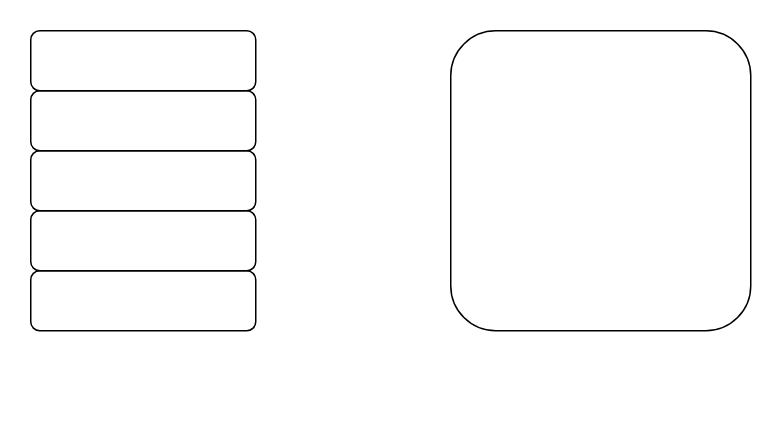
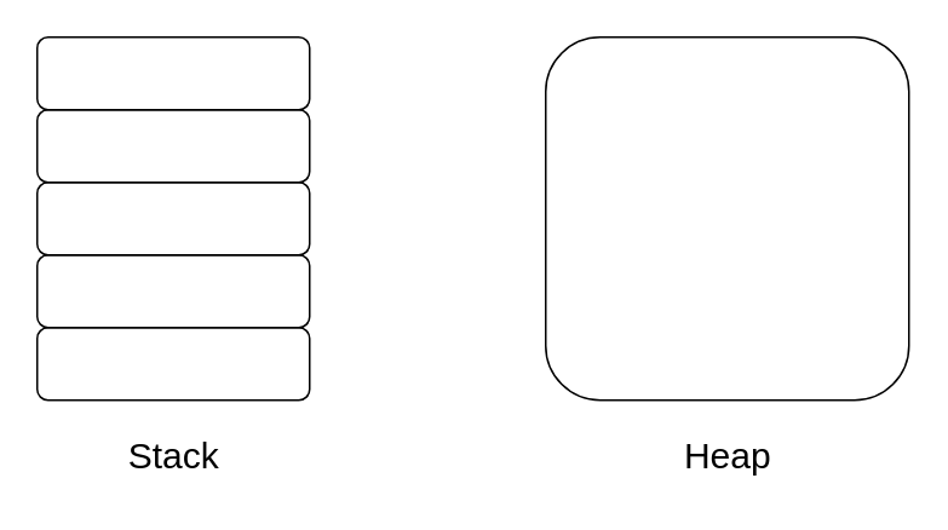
  <mxCell id="0" />
  <mxCell id="1" parent="0" />
  <mxCell id="2" value="" style="rounded=1;whiteSpace=wrap;html=1;" vertex="1" parent="1"><mxGeometry x="20" y="180" width="150" height="40" as="geometry" /></mxCell>
  <mxCell id="3" value="" style="rounded=1;whiteSpace=wrap;html=1;" vertex="1" parent="1"><mxGeometry x="20" y="140" width="150" height="40" as="geometry" /></mxCell>
  <mxCell id="4" value="" style="rounded=1;whiteSpace=wrap;html=1;" vertex="1" parent="1"><mxGeometry x="20" y="100" width="150" height="40" as="geometry" /></mxCell>
  <mxCell id="5" value="" style="rounded=1;whiteSpace=wrap;html=1;" vertex="1" parent="1"><mxGeometry x="20" y="60" width="150" height="40" as="geometry" /></mxCell>
  <mxCell id="6" value="" style="rounded=1;whiteSpace=wrap;html=1;" vertex="1" parent="1"><mxGeometry x="20" y="20" width="150" height="40" as="geometry" /></mxCell>
  <mxCell id="7" value="" style="rounded=1;whiteSpace=wrap;html=1;" vertex="1" parent="1"><mxGeometry x="300" y="20" width="200" height="200" as="geometry" /></mxCell>
+ <mxCell id="8" value="&lt;font style=&quot;font-size: 20px;&quot;&gt;Stack&lt;/font&gt;" style="text;html=1;align=center;verticalAlign=middle;resizable=0;points=[];autosize=1;strokeColor=none;fillColor=none;" vertex="1" parent="1"><mxGeometry x="60" y="230" width="70" height="40" as="geometry" /></mxCell>
+ <mxCell id="9" value="&lt;font style=&quot;font-size: 20px;&quot;&gt;Heap&lt;/font&gt;" style="text;html=1;align=center;verticalAlign=middle;resizable=0;points=[];autosize=1;strokeColor=none;fillColor=none;" vertex="1" parent="1"><mxGeometry x="365" y="230" width="70" height="40" as="geometry" /></mxCell>
